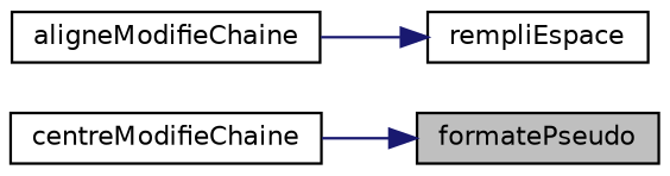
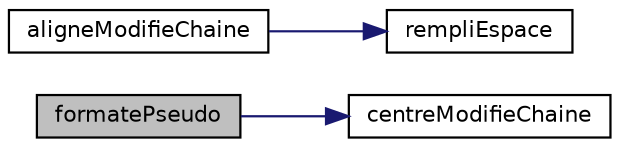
  digraph {
    rankdir=LR
    node [color=black fillcolor=white fontname=Helvetica fontsize=10 shape=record style=filled]
    edge [color=midnightblue fontname=Helvetica fontsize=10 labelfontname=Helvetica labelfontsize=10 style=solid]
    n1 [fillcolor=grey75 fontcolor=black height=0.2 label=formatePseudo width=0.4]
    n2 [height=0.2 label=centreModifieChaine width=0.4]
    n3 [height=0.2 label=aligneModifieChaine width=0.4]
    n4 [height=0.2 label=rempliEspace width=0.4]
-   n2 -> n1
+   n1 -> n2
    n3 -> n4
  }
